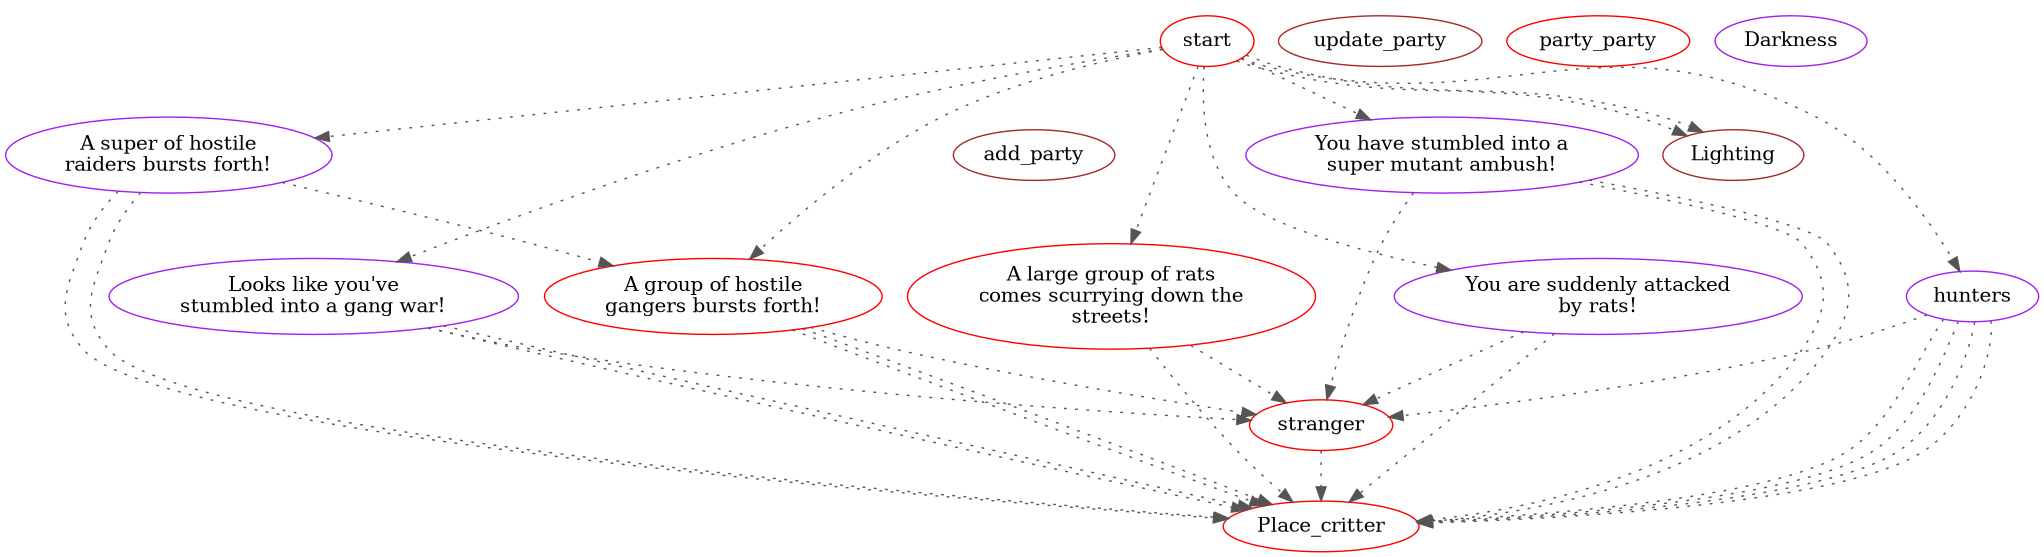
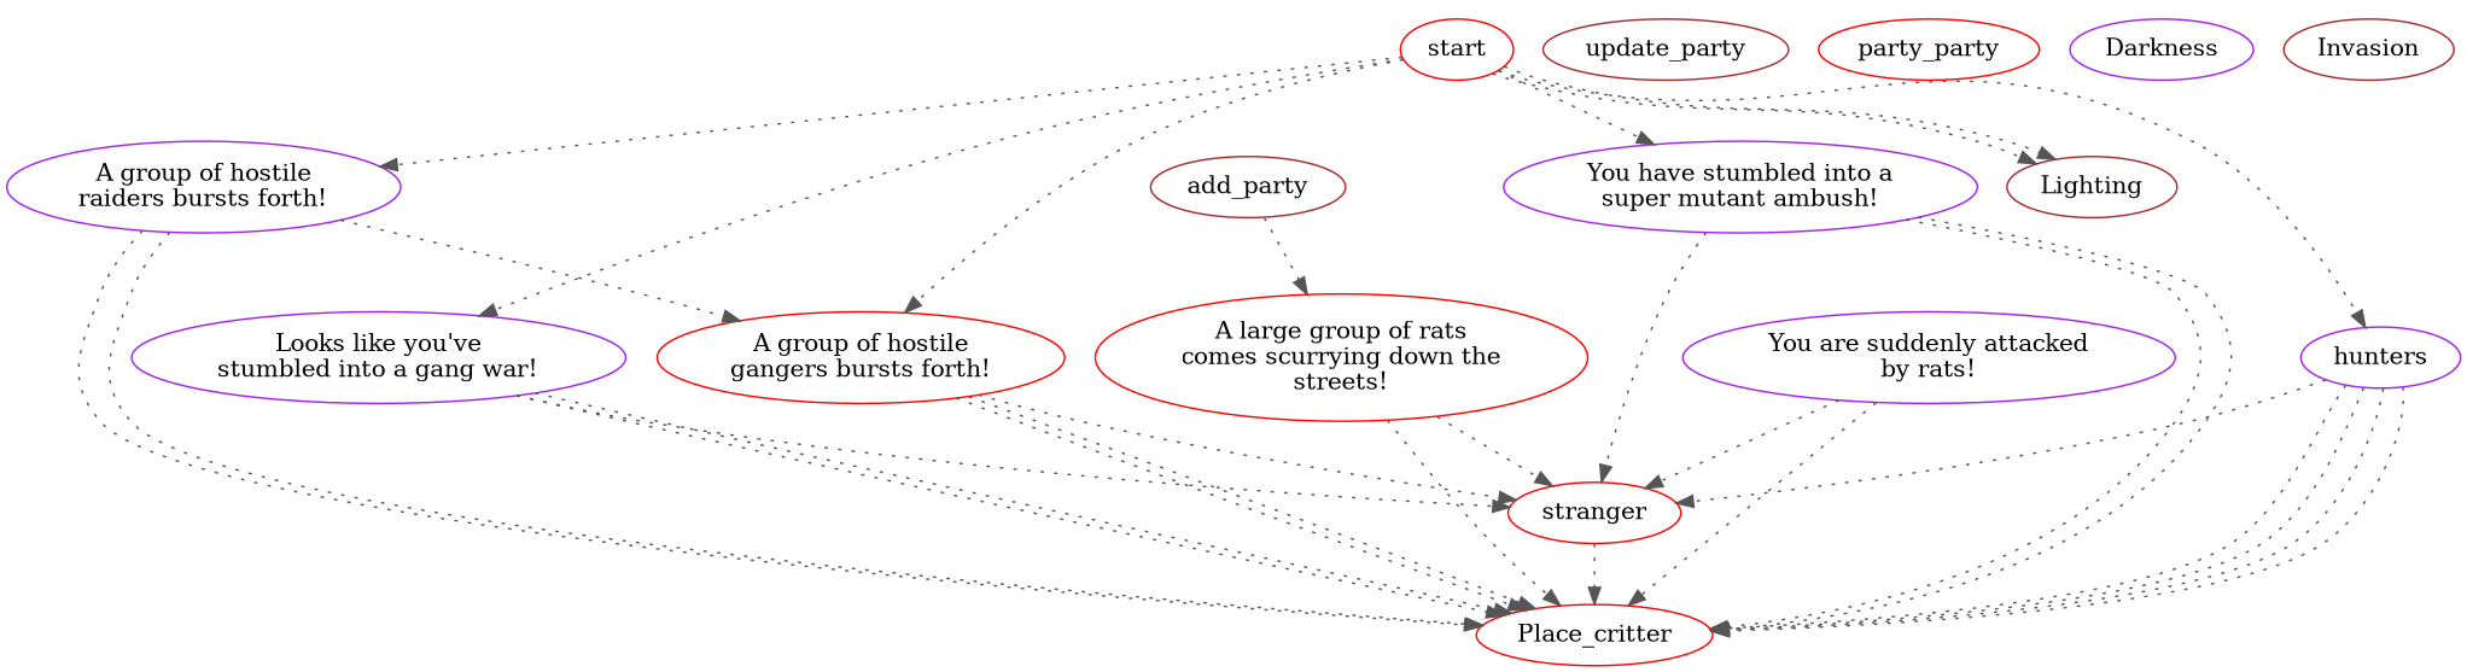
  digraph {
    node [color=purple fillcolor="#FFFFFF" style=filled]
    edge [color="#555555" style=dotted]
    n1 [label="You have stumbled into a\nsuper mutant ambush!"]
    start [color=red]
    n3 [label="Looks like you've\nstumbled into a gang war!"]
-   n4 [label="A super of hostile\nraiders bursts forth!"]
+   n4 [label="A group of hostile\nraiders bursts forth!"]
    n5 [color=red label="A large group of rats\ncomes scurrying down the\nstreets!"]
    n6 [color=red label="A group of hostile\ngangers bursts forth!"]
    n7 [label="You are suddenly attacked\nby rats!"]
    hunters
    Lighting [color=brown]
    stranger [color=red]
    Place_critter [color=red]
    add_party [color=brown]
    update_party [color=brown]
    n14 [color=red label=party_party]
    Darkness
+   Invasion [color=brown]
    n1 -> stranger
    n1 -> Place_critter
    n1 -> Place_critter
    start -> n1
    start -> n3
    start -> n4
-   start -> n5
+   add_party -> n5
    start -> n6
-   start -> n7
    start -> hunters
    start -> Lighting
    start -> Lighting
    n3 -> stranger
    n3 -> Place_critter
    n3 -> Place_critter
    n4 -> n6
    n4 -> Place_critter
    n4 -> Place_critter
    n5 -> stranger
    n5 -> Place_critter
    n6 -> stranger
    n6 -> Place_critter
    n6 -> Place_critter
    n7 -> stranger
    n7 -> Place_critter
    hunters -> stranger
    hunters -> Place_critter
    hunters -> Place_critter
    hunters -> Place_critter
    hunters -> Place_critter
    stranger -> Place_critter
  }
